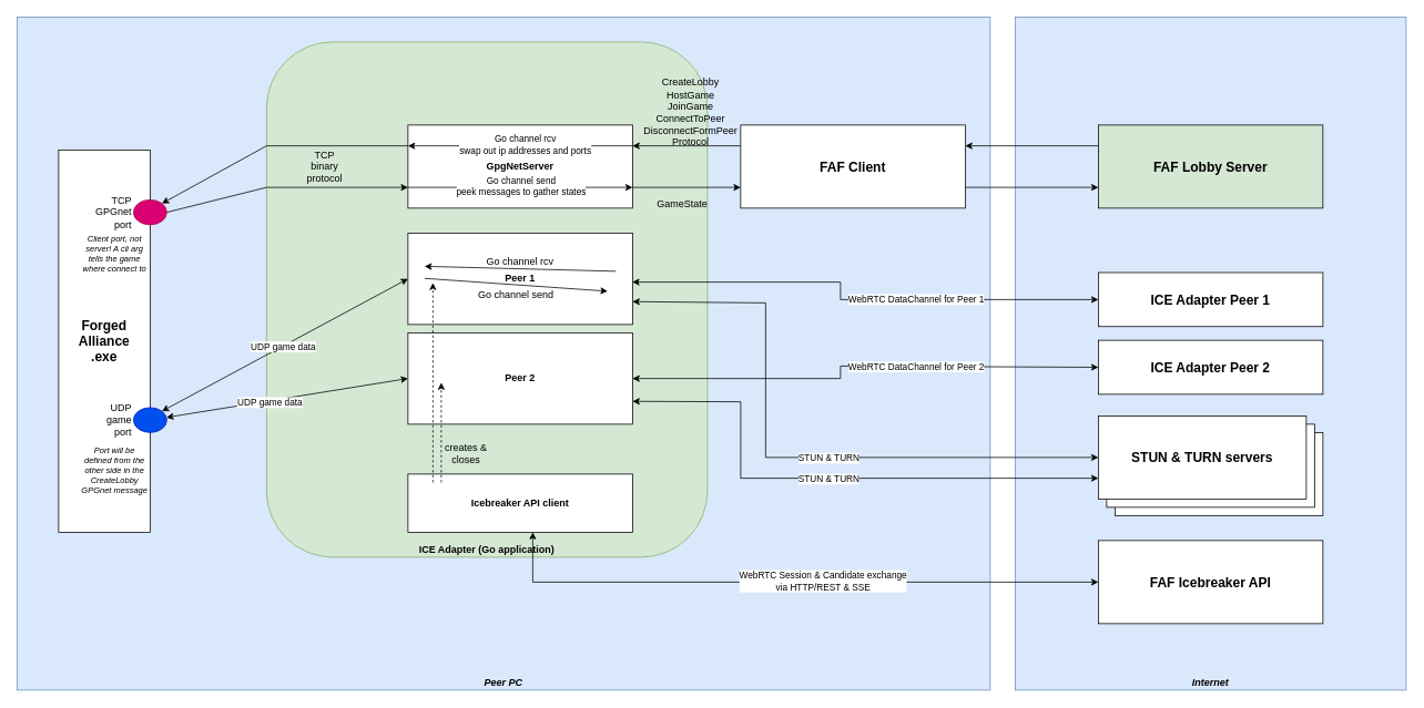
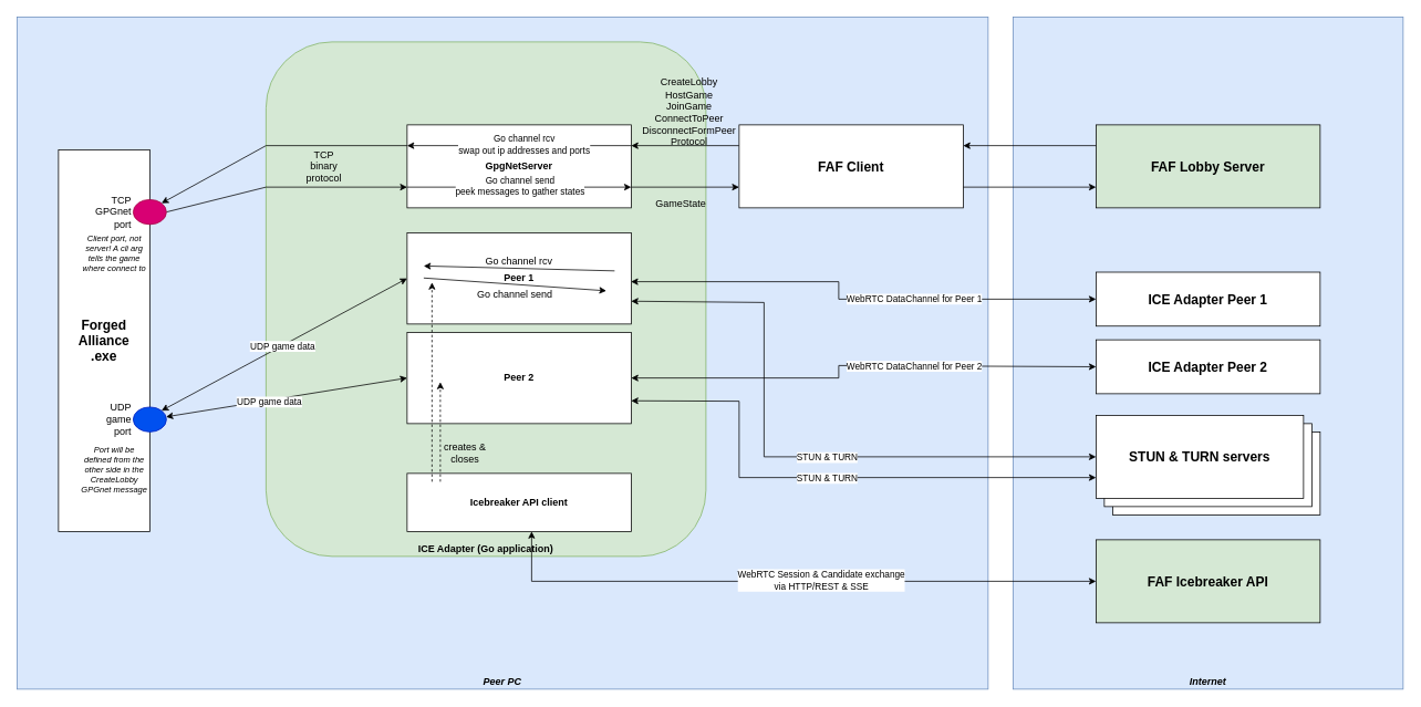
  <mxCell id="0" />
  <mxCell id="1" parent="0" />
  <mxCell id="2" value="Internet" style="rounded=0;whiteSpace=wrap;html=1;fillColor=#dae8fc;strokeColor=#6c8ebf;labelPosition=center;verticalLabelPosition=middle;align=center;verticalAlign=bottom;spacing=2;spacingBottom=0;spacingLeft=0;fontStyle=3" vertex="1" parent="1"><mxGeometry x="1220" y="20" width="470" height="810" as="geometry" /></mxCell>
  <mxCell id="3" value="Peer PC" style="rounded=0;whiteSpace=wrap;html=1;fillColor=#dae8fc;strokeColor=#6c8ebf;labelPosition=center;verticalLabelPosition=middle;align=center;verticalAlign=bottom;spacing=2;spacingBottom=0;spacingLeft=0;fontStyle=3" vertex="1" parent="1"><mxGeometry x="20" y="20" width="1170" height="810" as="geometry" /></mxCell>
  <mxCell id="4" value="ICE Adapter (Go application)" style="rounded=1;whiteSpace=wrap;html=1;fillColor=#d5e8d4;strokeColor=#82b366;verticalAlign=bottom;fontStyle=1" vertex="1" parent="1"><mxGeometry x="320" y="50" width="530" height="620" as="geometry" /></mxCell>
  <mxCell id="5" style="rounded=0;orthogonalLoop=1;jettySize=auto;html=1;exitX=1;exitY=0.5;exitDx=0;exitDy=0;entryX=0;entryY=0.75;entryDx=0;entryDy=0;" edge="1" parent="1" source="44" target="9"><mxGeometry relative="1" as="geometry"><Array as="points"><mxPoint x="320" y="225" /></Array></mxGeometry></mxCell>
- <mxCell id="6" value="FAF Icebreaker API" style="rounded=0;whiteSpace=wrap;html=1;fontSize=16;fontStyle=1" vertex="1" parent="1"><mxGeometry x="1320" y="650" width="270" height="100" as="geometry" /></mxCell>
+ <mxCell id="6" value="FAF Icebreaker API" style="rounded=0;whiteSpace=wrap;html=1;fontSize=16;fontStyle=1;fillColor=#d5e8d4;" vertex="1" parent="1"><mxGeometry x="1320" y="650" width="270" height="100" as="geometry" /></mxCell>
  <mxCell id="7" value="Peer 1" style="rounded=0;whiteSpace=wrap;html=1;fontStyle=1" vertex="1" parent="1"><mxGeometry x="490" y="280" width="270" height="110" as="geometry" /></mxCell>
  <mxCell id="8" value="Peer 2" style="rounded=0;whiteSpace=wrap;html=1;fontStyle=1" vertex="1" parent="1"><mxGeometry x="490" y="400" width="270" height="110" as="geometry" /></mxCell>
  <mxCell id="9" value="GpgNetServer" style="rounded=0;whiteSpace=wrap;html=1;fontStyle=1" vertex="1" parent="1"><mxGeometry x="490" y="150" width="270" height="100" as="geometry" /></mxCell>
  <mxCell id="10" value="" style="endArrow=classic;startArrow=classic;html=1;rounded=0;entryX=0;entryY=0.5;entryDx=0;entryDy=0;exitX=0.999;exitY=0.536;exitDx=0;exitDy=0;exitPerimeter=0;" edge="1" parent="1" source="7" target="50"><mxGeometry width="50" height="50" relative="1" as="geometry"><mxPoint x="740" y="360" as="sourcePoint" /><mxPoint x="1280" y="360" as="targetPoint" /><Array as="points"><mxPoint x="1010" y="339" /><mxPoint x="1010" y="360" /></Array></mxGeometry></mxCell>
  <mxCell id="11" value="WebRTC DataChannel for Peer 1" style="edgeLabel;html=1;align=center;verticalAlign=middle;resizable=0;points=[];" vertex="1" connectable="0" parent="10"><mxGeometry x="-0.115" y="3" relative="1" as="geometry"><mxPoint x="87" y="14" as="offset" /></mxGeometry></mxCell>
  <mxCell id="12" value="" style="endArrow=classic;startArrow=classic;html=1;rounded=0;entryX=0;entryY=0.5;entryDx=0;entryDy=0;exitX=1;exitY=0.5;exitDx=0;exitDy=0;" edge="1" parent="1" source="8" target="51"><mxGeometry width="50" height="50" relative="1" as="geometry"><mxPoint x="740" y="440" as="sourcePoint" /><mxPoint x="1280" y="440" as="targetPoint" /><Array as="points"><mxPoint x="1010" y="455" /><mxPoint x="1010" y="440" /></Array></mxGeometry></mxCell>
  <mxCell id="13" value="WebRTC DataChannel for Peer 2" style="edgeLabel;html=1;align=center;verticalAlign=middle;resizable=0;points=[];" vertex="1" connectable="0" parent="12"><mxGeometry x="-0.115" y="3" relative="1" as="geometry"><mxPoint x="93" y="-11" as="offset" /></mxGeometry></mxCell>
  <mxCell id="14" style="edgeStyle=orthogonalEdgeStyle;rounded=0;orthogonalLoop=1;jettySize=auto;html=1;exitX=0;exitY=0.25;exitDx=0;exitDy=0;" edge="1" parent="1" source="15"><mxGeometry relative="1" as="geometry"><mxPoint x="760" y="175" as="targetPoint" /></mxGeometry></mxCell>
  <mxCell id="15" value="FAF Client" style="rounded=0;whiteSpace=wrap;html=1;fontSize=16;fontStyle=1" vertex="1" parent="1"><mxGeometry x="890" y="150" width="270" height="100" as="geometry" /></mxCell>
  <mxCell id="16" value="FAF Lobby Server" style="rounded=0;whiteSpace=wrap;html=1;fontStyle=1;fontSize=16;fillColor=#d5e8d4;" vertex="1" parent="1"><mxGeometry x="1320" y="150" width="270" height="100" as="geometry" /></mxCell>
  <mxCell id="17" value="" style="endArrow=none;startArrow=classic;html=1;rounded=0;exitX=1;exitY=0;exitDx=0;exitDy=0;entryX=0;entryY=0.25;entryDx=0;entryDy=0;startFill=1;" edge="1" parent="1" source="44" target="9"><mxGeometry width="50" height="50" relative="1" as="geometry"><mxPoint x="890" y="430" as="sourcePoint" /><mxPoint x="940" y="380" as="targetPoint" /><Array as="points"><mxPoint x="320" y="175" /></Array></mxGeometry></mxCell>
  <mxCell id="18" value="" style="endArrow=none;startArrow=classic;html=1;rounded=0;exitX=0;exitY=0.25;exitDx=0;exitDy=0;entryX=1;entryY=0.25;entryDx=0;entryDy=0;startFill=1;" edge="1" parent="1" source="9" target="9"><mxGeometry width="50" height="50" relative="1" as="geometry"><mxPoint x="890" y="430" as="sourcePoint" /><mxPoint x="940" y="380" as="targetPoint" /></mxGeometry></mxCell>
  <mxCell id="19" value="Go channel rcv&lt;br&gt;swap out ip addresses and ports" style="edgeLabel;html=1;align=center;verticalAlign=middle;resizable=0;points=[];" vertex="1" connectable="0" parent="18"><mxGeometry x="-0.082" y="2" relative="1" as="geometry"><mxPoint x="16" as="offset" /></mxGeometry></mxCell>
  <mxCell id="20" value="CreateLobby&lt;br&gt;HostGame&lt;br&gt;JoinGame&lt;br&gt;ConnectToPeer&lt;br&gt;DisconnectFormPeer&lt;br&gt;Protocol" style="text;html=1;align=center;verticalAlign=middle;whiteSpace=wrap;rounded=0;" vertex="1" parent="1"><mxGeometry x="800" y="120" width="60" height="30" as="geometry" /></mxCell>
  <mxCell id="21" value="" style="endArrow=classic;html=1;rounded=0;exitX=0;exitY=0.25;exitDx=0;exitDy=0;entryX=1;entryY=0.25;entryDx=0;entryDy=0;" edge="1" parent="1" source="16" target="15"><mxGeometry width="50" height="50" relative="1" as="geometry"><mxPoint x="890" y="430" as="sourcePoint" /><mxPoint x="760" y="175" as="targetPoint" /></mxGeometry></mxCell>
  <mxCell id="22" value="" style="endArrow=classic;html=1;rounded=0;exitX=1;exitY=0.75;exitDx=0;exitDy=0;entryX=0;entryY=0.75;entryDx=0;entryDy=0;" edge="1" parent="1" source="15" target="16"><mxGeometry width="50" height="50" relative="1" as="geometry"><mxPoint x="890" y="430" as="sourcePoint" /><mxPoint x="940" y="380" as="targetPoint" /></mxGeometry></mxCell>
  <mxCell id="23" value="" style="endArrow=classic;html=1;rounded=0;exitX=1;exitY=0.75;exitDx=0;exitDy=0;entryX=0;entryY=0.75;entryDx=0;entryDy=0;" edge="1" parent="1" source="9" target="15"><mxGeometry width="50" height="50" relative="1" as="geometry"><mxPoint x="890" y="430" as="sourcePoint" /><mxPoint x="940" y="380" as="targetPoint" /></mxGeometry></mxCell>
  <mxCell id="24" style="edgeStyle=orthogonalEdgeStyle;rounded=0;orthogonalLoop=1;jettySize=auto;html=1;exitX=0;exitY=0.75;exitDx=0;exitDy=0;entryX=1;entryY=0.75;entryDx=0;entryDy=0;" edge="1" parent="1" source="9" target="9"><mxGeometry relative="1" as="geometry"><Array as="points"><mxPoint x="630" y="225" /><mxPoint x="630" y="225" /></Array></mxGeometry></mxCell>
  <mxCell id="25" value="Go channel send&lt;br&gt;peek messages to gather states" style="edgeLabel;html=1;align=center;verticalAlign=middle;resizable=0;points=[];" vertex="1" connectable="0" parent="24"><mxGeometry x="0.193" y="2" relative="1" as="geometry"><mxPoint x="-26" as="offset" /></mxGeometry></mxCell>
  <mxCell id="26" value="TCP binary protocol" style="text;html=1;align=center;verticalAlign=middle;whiteSpace=wrap;rounded=0;" vertex="1" parent="1"><mxGeometry x="360" y="185" width="60" height="30" as="geometry" /></mxCell>
  <mxCell id="27" value="GameState" style="text;html=1;align=center;verticalAlign=middle;whiteSpace=wrap;rounded=0;" vertex="1" parent="1"><mxGeometry x="790" y="230" width="60" height="30" as="geometry" /></mxCell>
  <mxCell id="28" style="edgeStyle=orthogonalEdgeStyle;rounded=0;orthogonalLoop=1;jettySize=auto;html=1;entryX=0;entryY=0.5;entryDx=0;entryDy=0;startArrow=classic;startFill=1;" edge="1" parent="1" source="30" target="6"><mxGeometry relative="1" as="geometry"><Array as="points"><mxPoint x="640" y="700" /></Array></mxGeometry></mxCell>
  <mxCell id="29" value="WebRTC Session &amp;amp; Candidate exchange&lt;br&gt;via HTTP/REST &amp;amp; SSE" style="edgeLabel;html=1;align=center;verticalAlign=middle;resizable=0;points=[];" vertex="1" connectable="0" parent="28"><mxGeometry x="0.102" y="2" relative="1" as="geometry"><mxPoint as="offset" /></mxGeometry></mxCell>
  <mxCell id="30" value="Icebreaker API client" style="rounded=0;whiteSpace=wrap;html=1;fontStyle=1" vertex="1" parent="1"><mxGeometry x="490" y="570" width="270" height="70" as="geometry" /></mxCell>
  <mxCell id="31" value="" style="endArrow=classic;startArrow=classic;html=1;rounded=0;exitX=1;exitY=0;exitDx=0;exitDy=0;entryX=0;entryY=0.5;entryDx=0;entryDy=0;" edge="1" parent="1" source="43" target="7"><mxGeometry width="50" height="50" relative="1" as="geometry"><mxPoint x="890" y="430" as="sourcePoint" /><mxPoint x="940" y="380" as="targetPoint" /></mxGeometry></mxCell>
  <mxCell id="32" value="UDP game data" style="edgeLabel;html=1;align=center;verticalAlign=middle;resizable=0;points=[];" vertex="1" connectable="0" parent="31"><mxGeometry x="-0.016" relative="1" as="geometry"><mxPoint as="offset" /></mxGeometry></mxCell>
  <mxCell id="33" value="" style="endArrow=classic;startArrow=classic;html=1;rounded=0;entryX=0;entryY=0.5;entryDx=0;entryDy=0;" edge="1" parent="1" source="43" target="8"><mxGeometry width="50" height="50" relative="1" as="geometry"><mxPoint x="890" y="430" as="sourcePoint" /><mxPoint x="490" y="455" as="targetPoint" /></mxGeometry></mxCell>
  <mxCell id="34" value="UDP game data" style="edgeLabel;html=1;align=center;verticalAlign=middle;resizable=0;points=[];" vertex="1" connectable="0" parent="33"><mxGeometry x="-0.2" y="2" relative="1" as="geometry"><mxPoint x="8" y="2" as="offset" /></mxGeometry></mxCell>
  <mxCell id="35" value="" style="endArrow=classic;html=1;rounded=0;dashed=1;entryX=0.111;entryY=0.545;entryDx=0;entryDy=0;entryPerimeter=0;" edge="1" parent="1" target="7"><mxGeometry width="50" height="50" relative="1" as="geometry"><mxPoint x="520" y="580" as="sourcePoint" /><mxPoint x="520" y="390" as="targetPoint" /></mxGeometry></mxCell>
  <mxCell id="36" value="" style="endArrow=classic;html=1;rounded=0;dashed=1;" edge="1" parent="1"><mxGeometry width="50" height="50" relative="1" as="geometry"><mxPoint x="530" y="580" as="sourcePoint" /><mxPoint x="530" y="460" as="targetPoint" /></mxGeometry></mxCell>
  <mxCell id="37" value="creates &amp;amp; closes" style="text;html=1;align=center;verticalAlign=middle;whiteSpace=wrap;rounded=0;" vertex="1" parent="1"><mxGeometry x="530" y="530" width="60" height="30" as="geometry" /></mxCell>
  <mxCell id="38" value="" style="endArrow=classic;html=1;rounded=0;entryX=0.074;entryY=0.455;entryDx=0;entryDy=0;entryPerimeter=0;" edge="1" parent="1"><mxGeometry width="50" height="50" relative="1" as="geometry"><mxPoint x="740" y="325.95" as="sourcePoint" /><mxPoint x="509.98" y="320" as="targetPoint" /></mxGeometry></mxCell>
  <mxCell id="39" value="" style="endArrow=classic;html=1;rounded=0;entryX=0.889;entryY=0.636;entryDx=0;entryDy=0;entryPerimeter=0;" edge="1" parent="1" target="7"><mxGeometry width="50" height="50" relative="1" as="geometry"><mxPoint x="510" y="334.5" as="sourcePoint" /><mxPoint x="800" y="334.55" as="targetPoint" /></mxGeometry></mxCell>
  <mxCell id="40" value="Go channel rcv" style="text;html=1;align=center;verticalAlign=middle;whiteSpace=wrap;rounded=0;" vertex="1" parent="1"><mxGeometry x="565" y="300" width="120" height="30" as="geometry" /></mxCell>
  <mxCell id="41" value="Go channel send" style="text;html=1;align=center;verticalAlign=middle;whiteSpace=wrap;rounded=0;" vertex="1" parent="1"><mxGeometry x="560" y="340" width="120" height="30" as="geometry" /></mxCell>
  <mxCell id="42" value="Forged&lt;br&gt;Alliance&lt;div&gt;.exe&lt;/div&gt;" style="rounded=0;whiteSpace=wrap;html=1;fontStyle=1;fontSize=16;" vertex="1" parent="1"><mxGeometry x="70" y="180" width="110" height="460" as="geometry" /></mxCell>
  <mxCell id="43" value="UDP game port" style="ellipse;whiteSpace=wrap;html=1;fillColor=#0050ef;fontColor=#000000;strokeColor=#001DBC;labelPosition=left;verticalLabelPosition=middle;align=right;verticalAlign=middle;" vertex="1" parent="1"><mxGeometry x="160" y="490" width="40" height="30" as="geometry" /></mxCell>
  <mxCell id="44" value="TCP GPGnet port" style="ellipse;whiteSpace=wrap;html=1;fillColor=#d80073;fontColor=#000000;strokeColor=#A50040;labelPosition=left;verticalLabelPosition=middle;align=right;verticalAlign=middle;" vertex="1" parent="1"><mxGeometry x="160" y="240" width="40" height="30" as="geometry" /></mxCell>
  <mxCell id="45" value="Client port, not server! A cli arg tells the game where connect to" style="text;html=1;align=center;verticalAlign=middle;whiteSpace=wrap;rounded=0;fontSize=10;fontStyle=2" vertex="1" parent="1"><mxGeometry x="95" y="290" width="85" height="30" as="geometry" /></mxCell>
  <mxCell id="46" value="Port will be defined from the other side in the CreateLobby GPGnet message" style="text;html=1;align=center;verticalAlign=middle;whiteSpace=wrap;rounded=0;fontSize=10;fontStyle=2" vertex="1" parent="1"><mxGeometry x="95" y="550" width="85" height="30" as="geometry" /></mxCell>
  <mxCell id="47" value="STUN &amp;amp; TURN servers" style="rounded=0;whiteSpace=wrap;html=1;" vertex="1" parent="1"><mxGeometry x="1340" y="520" width="250" height="100" as="geometry" /></mxCell>
  <mxCell id="48" value="STUN &amp;amp; TURN servers" style="rounded=0;whiteSpace=wrap;html=1;" vertex="1" parent="1"><mxGeometry x="1330" y="510" width="250" height="100" as="geometry" /></mxCell>
  <mxCell id="49" value="STUN &amp;amp; TURN servers" style="rounded=0;whiteSpace=wrap;html=1;fontSize=16;fontStyle=1" vertex="1" parent="1"><mxGeometry x="1320" y="500" width="250" height="100" as="geometry" /></mxCell>
  <mxCell id="50" value="ICE Adapter Peer 1" style="rounded=0;whiteSpace=wrap;html=1;fontStyle=1;fontSize=16;" vertex="1" parent="1"><mxGeometry x="1320" y="327.5" width="270" height="65" as="geometry" /></mxCell>
  <mxCell id="51" value="ICE Adapter Peer 2" style="rounded=0;whiteSpace=wrap;html=1;fontStyle=1;fontSize=16;" vertex="1" parent="1"><mxGeometry x="1320" y="409" width="270" height="65" as="geometry" /></mxCell>
  <mxCell id="52" value="" style="endArrow=classic;startArrow=classic;html=1;rounded=0;exitX=1;exitY=0.75;exitDx=0;exitDy=0;entryX=0;entryY=0.75;entryDx=0;entryDy=0;" edge="1" parent="1" source="8" target="49"><mxGeometry width="50" height="50" relative="1" as="geometry"><mxPoint x="1270" y="420" as="sourcePoint" /><mxPoint x="1320" y="370" as="targetPoint" /><Array as="points"><mxPoint x="890" y="483" /><mxPoint x="890" y="575" /></Array></mxGeometry></mxCell>
  <mxCell id="53" value="STUN &amp;amp; TURN" style="edgeLabel;html=1;align=center;verticalAlign=middle;resizable=0;points=[];" vertex="1" connectable="0" parent="52"><mxGeometry x="0.005" relative="1" as="geometry"><mxPoint as="offset" /></mxGeometry></mxCell>
  <mxCell id="54" value="" style="endArrow=classic;startArrow=classic;html=1;rounded=0;exitX=1;exitY=0.75;exitDx=0;exitDy=0;entryX=0;entryY=0.5;entryDx=0;entryDy=0;" edge="1" parent="1" source="7" target="49"><mxGeometry width="50" height="50" relative="1" as="geometry"><mxPoint x="760" y="364" as="sourcePoint" /><mxPoint x="1345" y="456" as="targetPoint" /><Array as="points"><mxPoint x="920" y="364" /><mxPoint x="920" y="550" /></Array></mxGeometry></mxCell>
  <mxCell id="55" value="STUN &amp;amp; TURN" style="edgeLabel;html=1;align=center;verticalAlign=middle;resizable=0;points=[];" vertex="1" connectable="0" parent="54"><mxGeometry x="0.148" relative="1" as="geometry"><mxPoint x="-6" as="offset" /></mxGeometry></mxCell>
